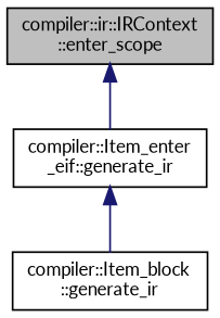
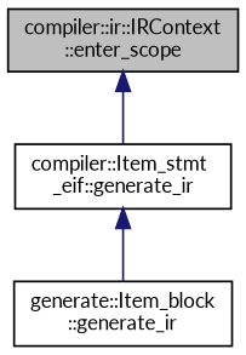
  digraph {
    fontname=Lato
    rankdir=TB
    node [color=black fillcolor=white fontname=Lato fontsize=10 shape=record style=filled]
    edge [color=midnightblue dir=back fontname=Lato fontsize=10 labelfontname=Helvetica labelfontsize=10 style=solid]
    n1 [fillcolor=grey75 fontcolor=black height=0.2 label="compiler::ir::IRContext\l::enter_scope" width=0.4]
-   n2 [height=0.2 label="compiler::Item_enter\l_eif::generate_ir" width=0.4]
-   n3 [height=0.2 label="compiler::Item_block\l::generate_ir" width=0.4]
+   n2 [height=0.2 label="compiler::Item_stmt\l_eif::generate_ir" width=0.4]
+   n3 [height=0.2 label="generate::Item_block\l::generate_ir" width=0.4]
    n1 -> n2
    n2 -> n3
  }
